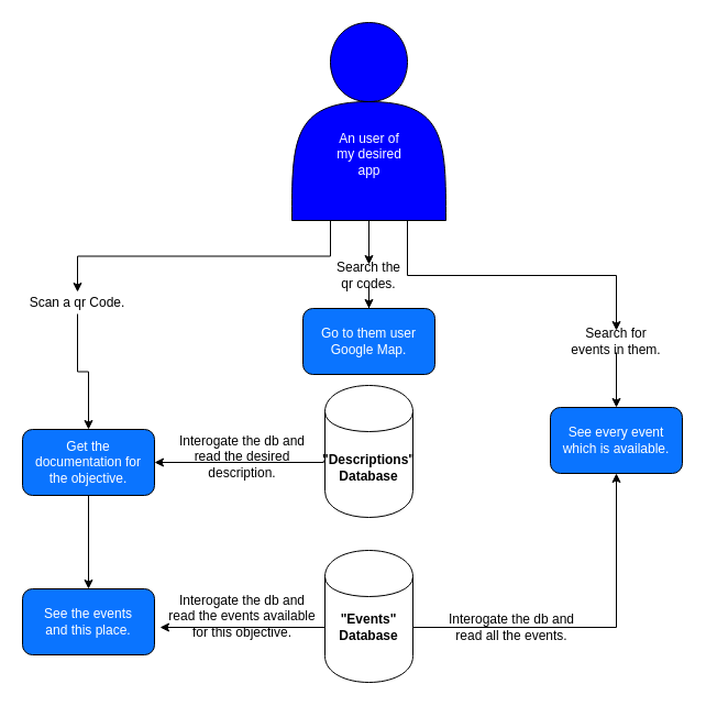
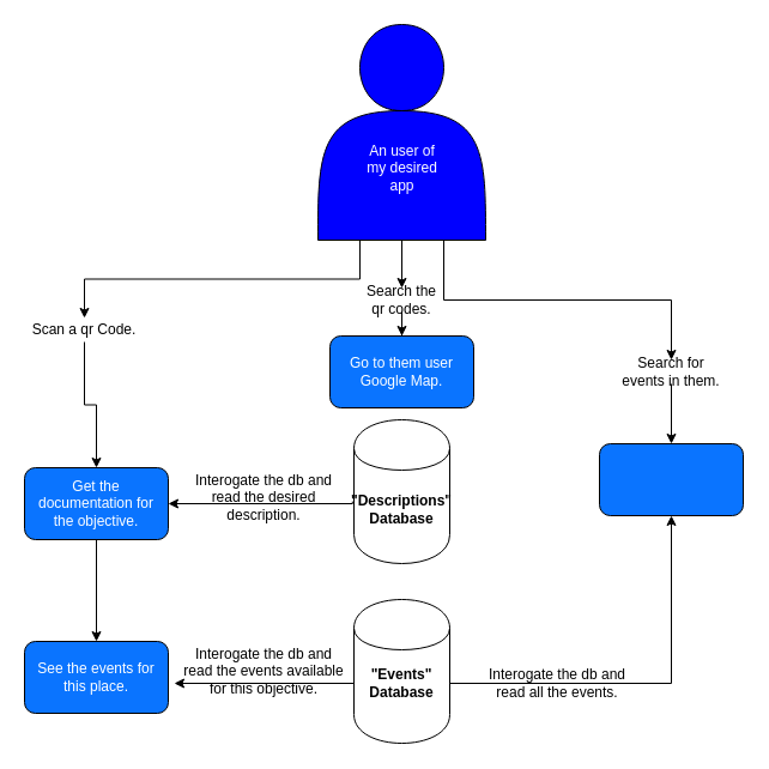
  <mxCell id="0" />
  <mxCell id="1" parent="0" />
  <mxCell id="2" style="edgeStyle=orthogonalEdgeStyle;rounded=0;orthogonalLoop=1;jettySize=auto;html=1;exitX=0.5;exitY=1;exitDx=0;exitDy=0;entryX=0.5;entryY=0;entryDx=0;entryDy=0;fontColor=#FFFFFF;" parent="1" source="5" target="9" edge="1"><mxGeometry relative="1" as="geometry" /></mxCell>
  <mxCell id="3" style="edgeStyle=orthogonalEdgeStyle;rounded=0;orthogonalLoop=1;jettySize=auto;html=1;exitX=0.25;exitY=1;exitDx=0;exitDy=0;entryX=0.5;entryY=0;entryDx=0;entryDy=0;fontColor=#FFFFFF;" parent="1" source="5" target="13" edge="1"><mxGeometry relative="1" as="geometry" /></mxCell>
  <mxCell id="4" style="edgeStyle=orthogonalEdgeStyle;rounded=0;orthogonalLoop=1;jettySize=auto;html=1;exitX=0.75;exitY=1;exitDx=0;exitDy=0;entryX=0.5;entryY=0;entryDx=0;entryDy=0;" edge="1" parent="1" source="5" target="22"><mxGeometry relative="1" as="geometry" /></mxCell>
  <mxCell id="5" value="" style="shape=actor;whiteSpace=wrap;html=1;fillColor=#0000FF;" parent="1" vertex="1"><mxGeometry x="265" y="20" width="140" height="180" as="geometry" /></mxCell>
  <mxCell id="6" value="An user of my desired app" style="text;html=1;strokeColor=none;fillColor=none;align=center;verticalAlign=middle;whiteSpace=wrap;rounded=0;fontColor=#FFFFFF;" parent="1" vertex="1"><mxGeometry x="297.5" y="110" width="75" height="60" as="geometry" /></mxCell>
  <mxCell id="7" style="edgeStyle=orthogonalEdgeStyle;rounded=0;orthogonalLoop=1;jettySize=auto;html=1;exitX=-0.015;exitY=0.568;exitDx=0;exitDy=0;entryX=1;entryY=0.5;entryDx=0;entryDy=0;fontColor=#FFFFFF;exitPerimeter=0;" parent="1" source="26" target="15" edge="1"><mxGeometry relative="1" as="geometry"><mxPoint x="275" y="400" as="sourcePoint" /><Array as="points"><mxPoint x="294" y="420" /></Array></mxGeometry></mxCell>
  <mxCell id="8" value="" style="edgeStyle=orthogonalEdgeStyle;rounded=0;orthogonalLoop=1;jettySize=auto;html=1;fontColor=#FFFFFF;" parent="1" source="9" target="10" edge="1"><mxGeometry relative="1" as="geometry" /></mxCell>
  <mxCell id="9" value="&lt;font color=&quot;#000000&quot;&gt;Search the qr codes.&lt;/font&gt;" style="text;html=1;strokeColor=none;fillColor=none;align=center;verticalAlign=middle;whiteSpace=wrap;rounded=0;fontColor=#FFFFFF;" parent="1" vertex="1"><mxGeometry x="300" y="240" width="70" height="20" as="geometry" /></mxCell>
  <mxCell id="10" value="" style="rounded=1;whiteSpace=wrap;html=1;fillColor=#0A74FF;fontColor=#FFFFFF;" parent="1" vertex="1"><mxGeometry x="275" y="280" width="120" height="60" as="geometry" /></mxCell>
  <mxCell id="11" value="Go to them user Google Map." style="text;html=1;strokeColor=none;fillColor=none;align=center;verticalAlign=middle;whiteSpace=wrap;rounded=0;fontColor=#FFFFFF;" parent="1" vertex="1"><mxGeometry x="285" y="290" width="100" height="40" as="geometry" /></mxCell>
  <mxCell id="12" style="edgeStyle=orthogonalEdgeStyle;rounded=0;orthogonalLoop=1;jettySize=auto;html=1;exitX=0.5;exitY=1;exitDx=0;exitDy=0;entryX=0.5;entryY=0;entryDx=0;entryDy=0;fontColor=#FFFFFF;" parent="1" source="13" target="15" edge="1"><mxGeometry relative="1" as="geometry" /></mxCell>
  <mxCell id="13" value="&lt;font color=&quot;#000000&quot;&gt;Scan a qr Code.&lt;br&gt;&lt;/font&gt;" style="text;html=1;strokeColor=none;fillColor=none;align=center;verticalAlign=middle;whiteSpace=wrap;rounded=0;fontColor=#FFFFFF;" parent="1" vertex="1"><mxGeometry x="25" y="265" width="90" height="20" as="geometry" /></mxCell>
  <mxCell id="14" style="edgeStyle=orthogonalEdgeStyle;rounded=0;orthogonalLoop=1;jettySize=auto;html=1;exitX=0.5;exitY=1;exitDx=0;exitDy=0;entryX=0.5;entryY=0;entryDx=0;entryDy=0;fontColor=#000000;" parent="1" source="15" target="18" edge="1"><mxGeometry relative="1" as="geometry" /></mxCell>
  <mxCell id="15" value="" style="rounded=1;whiteSpace=wrap;html=1;fillColor=#0A74FF;fontColor=#FFFFFF;" parent="1" vertex="1"><mxGeometry x="20" y="390" width="120" height="60" as="geometry" /></mxCell>
  <mxCell id="16" value="Get the documentation for the objective." style="text;html=1;strokeColor=none;fillColor=none;align=center;verticalAlign=middle;whiteSpace=wrap;rounded=0;fontColor=#FFFFFF;" parent="1" vertex="1"><mxGeometry x="30" y="400" width="100" height="40" as="geometry" /></mxCell>
  <mxCell id="17" value="Interogate the db and read the desired description." style="text;html=1;strokeColor=none;fillColor=none;align=center;verticalAlign=middle;whiteSpace=wrap;rounded=0;fontColor=#000000;" parent="1" vertex="1"><mxGeometry x="155" y="400" width="130" height="30" as="geometry" /></mxCell>
  <mxCell id="18" value="" style="rounded=1;whiteSpace=wrap;html=1;fillColor=#0A74FF;fontColor=#000000;" parent="1" vertex="1"><mxGeometry x="20" y="535" width="120" height="60" as="geometry" /></mxCell>
- <mxCell id="19" value="See the events and this place." style="text;html=1;strokeColor=none;fillColor=none;align=center;verticalAlign=middle;whiteSpace=wrap;rounded=0;fontColor=#FFFFFF;" parent="1" vertex="1"><mxGeometry x="30" y="545" width="100" height="40" as="geometry" /></mxCell>
+ <mxCell id="19" value="See the events for this place." style="text;html=1;strokeColor=none;fillColor=none;align=center;verticalAlign=middle;whiteSpace=wrap;rounded=0;fontColor=#FFFFFF;" parent="1" vertex="1"><mxGeometry x="30" y="545" width="100" height="40" as="geometry" /></mxCell>
  <mxCell id="20" value="Interogate the db and read the events available for this objective." style="text;html=1;strokeColor=none;fillColor=none;align=center;verticalAlign=middle;whiteSpace=wrap;rounded=0;fontColor=#000000;" parent="1" vertex="1"><mxGeometry x="150" y="545" width="140" height="30" as="geometry" /></mxCell>
  <mxCell id="21" value="" style="edgeStyle=orthogonalEdgeStyle;rounded=0;orthogonalLoop=1;jettySize=auto;html=1;" edge="1" parent="1" source="22" target="23"><mxGeometry relative="1" as="geometry" /></mxCell>
  <mxCell id="22" value="Search for events in them." style="text;html=1;strokeColor=none;fillColor=none;align=center;verticalAlign=middle;whiteSpace=wrap;rounded=0;" vertex="1" parent="1"><mxGeometry x="515" y="300" width="90" height="20" as="geometry" /></mxCell>
  <mxCell id="23" value="" style="rounded=1;whiteSpace=wrap;html=1;fillColor=#0A74FF;" vertex="1" parent="1"><mxGeometry x="500" y="370" width="120" height="60" as="geometry" /></mxCell>
- <mxCell id="24" value="&lt;font color=&quot;#ffffff&quot;&gt;See every event which is available.&lt;/font&gt;" style="text;html=1;strokeColor=none;fillColor=none;align=center;verticalAlign=middle;whiteSpace=wrap;rounded=0;" vertex="1" parent="1"><mxGeometry x="505" y="380" width="110" height="40" as="geometry" /></mxCell>
  <mxCell id="25" value="Interogate the db and read all the events." style="text;html=1;strokeColor=none;fillColor=none;align=center;verticalAlign=middle;whiteSpace=wrap;rounded=0;" vertex="1" parent="1"><mxGeometry x="405" y="550" width="120" height="40" as="geometry" /></mxCell>
  <mxCell id="26" value="" style="shape=cylinder;whiteSpace=wrap;html=1;boundedLbl=1;backgroundOutline=1;" vertex="1" parent="1"><mxGeometry x="295" y="350" width="80" height="120" as="geometry" /></mxCell>
  <mxCell id="27" value="" style="shape=cylinder;whiteSpace=wrap;html=1;boundedLbl=1;backgroundOutline=1;" vertex="1" parent="1"><mxGeometry x="295" y="500" width="80" height="120" as="geometry" /></mxCell>
  <mxCell id="28" value="&lt;b&gt;&quot;Descriptions&quot; Database&lt;/b&gt;" style="text;html=1;strokeColor=none;fillColor=none;align=center;verticalAlign=middle;whiteSpace=wrap;rounded=0;" vertex="1" parent="1"><mxGeometry x="305" y="390" width="60" height="70" as="geometry" /></mxCell>
  <mxCell id="29" style="edgeStyle=orthogonalEdgeStyle;rounded=0;orthogonalLoop=1;jettySize=auto;html=1;exitX=0;exitY=0.5;exitDx=0;exitDy=0;" edge="1" parent="1" source="31"><mxGeometry relative="1" as="geometry"><mxPoint x="145" y="570" as="targetPoint" /></mxGeometry></mxCell>
  <mxCell id="30" style="edgeStyle=orthogonalEdgeStyle;rounded=0;orthogonalLoop=1;jettySize=auto;html=1;exitX=1;exitY=0.5;exitDx=0;exitDy=0;entryX=0.5;entryY=1;entryDx=0;entryDy=0;" edge="1" parent="1" source="31" target="23"><mxGeometry relative="1" as="geometry" /></mxCell>
  <mxCell id="31" value="&lt;b&gt;&quot;Events&quot; Database&lt;/b&gt;" style="text;html=1;strokeColor=none;fillColor=none;align=center;verticalAlign=middle;whiteSpace=wrap;rounded=0;" vertex="1" parent="1"><mxGeometry x="295" y="535" width="80" height="70" as="geometry" /></mxCell>
